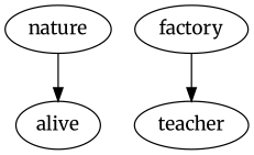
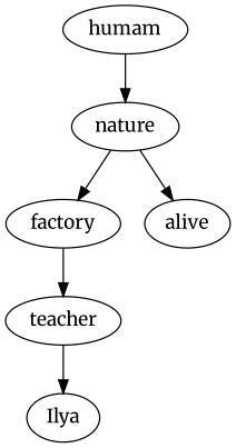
  digraph {
    fontname=Merriweather
    node [fontname=Merriweather]
    edge [fontname=Merriweather]
+   n1 [label=humam]
    n2 [label=nature]
    n3 [label=factory]
    n4 [label=alive]
    n5 [label=teacher]
+   n6 [label=Ilya]
+   n1 -> n2
+   n2 -> n3
    n2 -> n4
    n3 -> n5
+   n5 -> n6
  }
